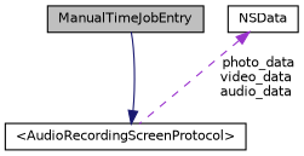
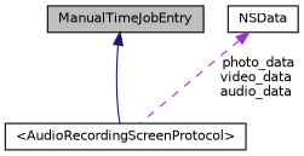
  digraph {
    node [color=black fillcolor=white fontname=Helvetica fontsize=10 shape=record style=filled]
    edge [dir=back fontname=Helvetica fontsize=10 labelfontname=Helvetica labelfontsize=10]
    n1 [fillcolor=grey75 fontcolor=black height=0.2 label=ManualTimeJobEntry width=0.4]
    n2 [height=0.2 label="\<AudioRecordingScreenProtocol\>" width=0.4]
    n3 [height=0.2 label=NSData width=0.4]
-   n2 -> n1 [color=midnightblue style=solid]
+   n1 -> n2 [color=midnightblue style=solid]
    n3 -> n2 [color=darkorchid3 label=" photo_data\nvideo_data\naudio_data" style=dashed]
  }
